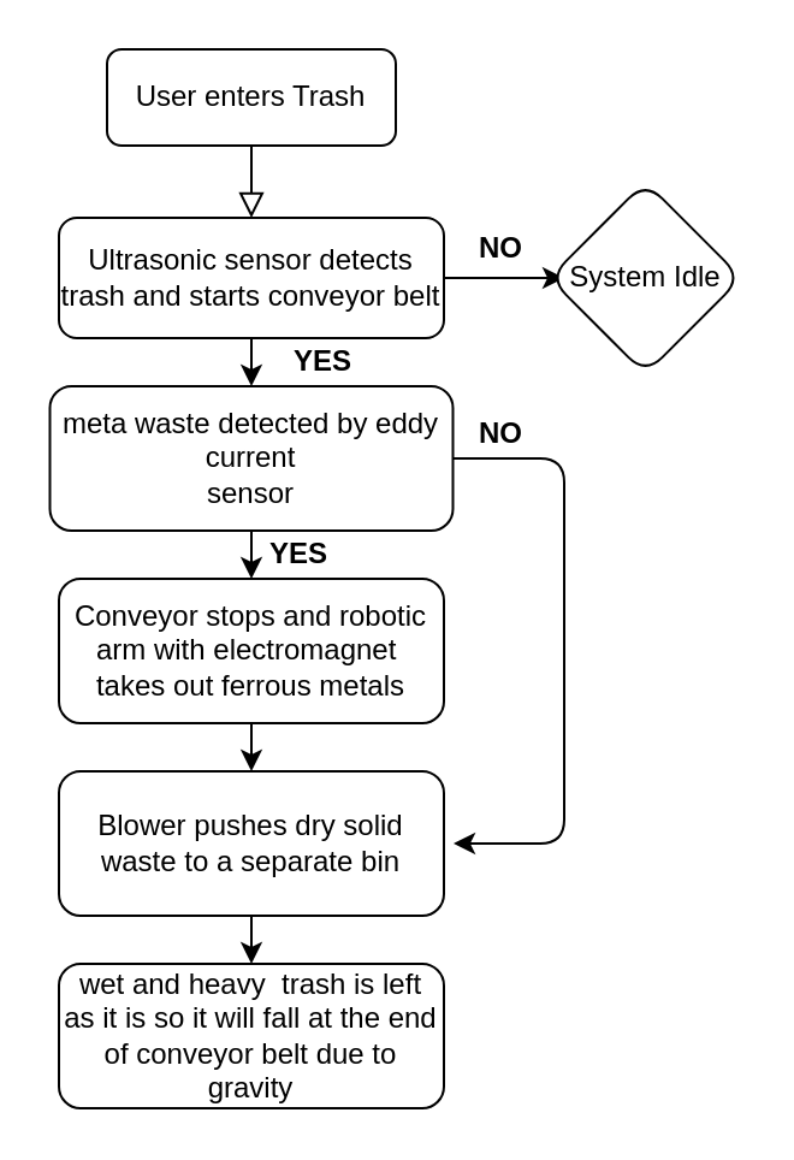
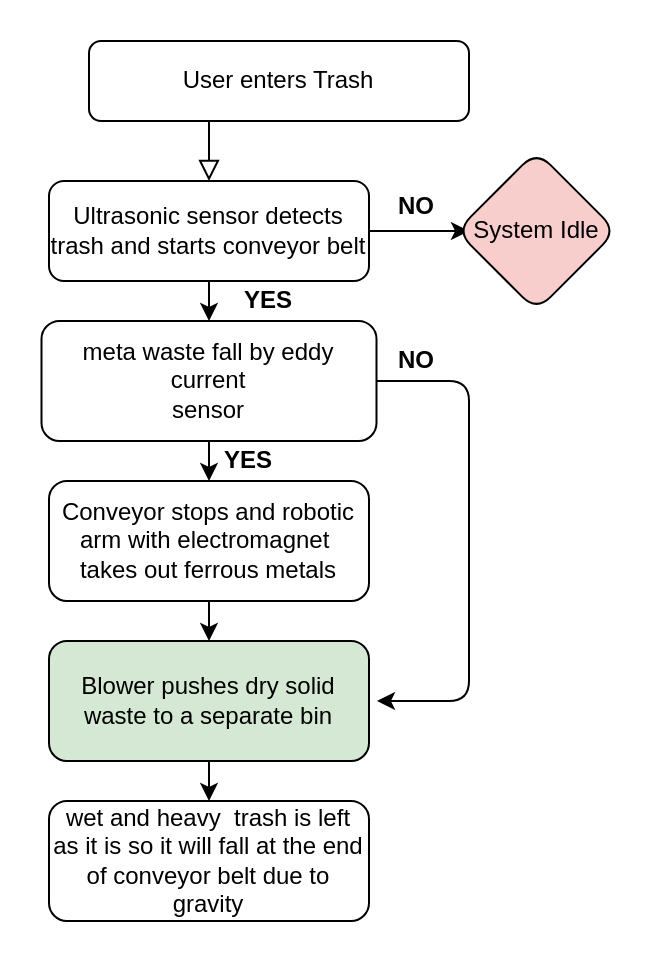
  <mxCell id="0" />
  <mxCell id="1" parent="0" />
  <mxCell id="2" value="" style="rounded=0;html=1;jettySize=auto;orthogonalLoop=1;fontSize=11;endArrow=block;endFill=0;endSize=8;strokeWidth=1;shadow=0;labelBackgroundColor=none;edgeStyle=orthogonalEdgeStyle;entryX=0.5;entryY=0;entryDx=0;entryDy=0;" parent="1" source="3" target="4" edge="1"><mxGeometry relative="1" as="geometry"><mxPoint x="104" y="80" as="targetPoint" /><Array as="points"><mxPoint x="104" y="70" /><mxPoint x="104" y="70" /></Array></mxGeometry></mxCell>
- <mxCell id="3" value="User enters Trash" style="rounded=1;whiteSpace=wrap;html=1;fontSize=12;glass=0;strokeWidth=1;shadow=0;" parent="1" vertex="1"><mxGeometry x="44" y="20" width="120" height="40" as="geometry" /></mxCell>
+ <mxCell id="3" value="User enters Trash" style="rounded=1;whiteSpace=wrap;html=1;fontSize=12;glass=0;strokeWidth=1;shadow=0;" parent="1" vertex="1"><mxGeometry x="44" y="20" width="190" height="40" as="geometry" /></mxCell>
  <mxCell id="4" value="Ultrasonic sensor detects trash and starts conveyor belt" style="rounded=1;whiteSpace=wrap;html=1;" vertex="1" parent="1"><mxGeometry x="24" y="90" width="160" height="50" as="geometry" /></mxCell>
  <mxCell id="5" value="" style="endArrow=classic;html=1;exitX=0.5;exitY=1;exitDx=0;exitDy=0;entryX=0.5;entryY=0;entryDx=0;entryDy=0;" edge="1" parent="1" source="4"><mxGeometry width="50" height="50" relative="1" as="geometry"><mxPoint x="144" y="200" as="sourcePoint" /><mxPoint x="104" y="160" as="targetPoint" /></mxGeometry></mxCell>
- <mxCell id="6" value="meta waste detected by eddy current&lt;br&gt;sensor" style="rectangle;whiteSpace=wrap;html=1;rounded=1;" vertex="1" parent="1"><mxGeometry x="20.25" y="160" width="167.5" height="60" as="geometry" /></mxCell>
+ <mxCell id="6" value="meta waste fall by eddy current&lt;br&gt;sensor" style="rectangle;whiteSpace=wrap;html=1;rounded=1;" vertex="1" parent="1"><mxGeometry x="20.25" y="160" width="167.5" height="60" as="geometry" /></mxCell>
  <mxCell id="7" value="Conveyor stops and robotic arm with electromagnet&amp;nbsp; takes out ferrous metals" style="rounded=1;whiteSpace=wrap;html=1;" vertex="1" parent="1"><mxGeometry x="24" y="240" width="160" height="60" as="geometry" /></mxCell>
  <mxCell id="8" value="" style="endArrow=classic;html=1;exitX=0.5;exitY=1;exitDx=0;exitDy=0;entryX=0.5;entryY=0;entryDx=0;entryDy=0;" edge="1" parent="1" source="6" target="7"><mxGeometry width="50" height="50" relative="1" as="geometry"><mxPoint x="144" y="180" as="sourcePoint" /><mxPoint x="194" y="130" as="targetPoint" /></mxGeometry></mxCell>
  <mxCell id="9" value="" style="endArrow=classic;html=1;exitX=1;exitY=0.5;exitDx=0;exitDy=0;" edge="1" parent="1" source="6"><mxGeometry width="50" height="50" relative="1" as="geometry"><mxPoint x="144" y="180" as="sourcePoint" /><mxPoint x="188" y="350" as="targetPoint" /><Array as="points"><mxPoint x="234" y="190" /><mxPoint x="234" y="350" /></Array></mxGeometry></mxCell>
- <mxCell id="10" value="Blower pushes dry solid waste to a separate bin" style="rounded=1;whiteSpace=wrap;html=1;" vertex="1" parent="1"><mxGeometry x="24" y="320" width="160" height="60" as="geometry" /></mxCell>
+ <mxCell id="10" value="Blower pushes dry solid waste to a separate bin" style="rounded=1;whiteSpace=wrap;html=1;fillColor=#d5e8d4;" vertex="1" parent="1"><mxGeometry x="24" y="320" width="160" height="60" as="geometry" /></mxCell>
  <mxCell id="11" value="wet and heavy&amp;nbsp; trash is left as it is so it will fall at the end of conveyor belt due to gravity" style="rounded=1;whiteSpace=wrap;html=1;" vertex="1" parent="1"><mxGeometry x="24" y="400" width="160" height="60" as="geometry" /></mxCell>
  <mxCell id="12" value="" style="endArrow=classic;html=1;exitX=0.5;exitY=1;exitDx=0;exitDy=0;entryX=0.5;entryY=0;entryDx=0;entryDy=0;" edge="1" parent="1" source="7" target="10"><mxGeometry width="50" height="50" relative="1" as="geometry"><mxPoint x="144" y="360" as="sourcePoint" /><mxPoint x="194" y="310" as="targetPoint" /></mxGeometry></mxCell>
  <mxCell id="13" value="" style="endArrow=classic;html=1;exitX=0.5;exitY=1;exitDx=0;exitDy=0;entryX=0.5;entryY=0;entryDx=0;entryDy=0;" edge="1" parent="1" source="10" target="11"><mxGeometry width="50" height="50" relative="1" as="geometry"><mxPoint x="114" y="310" as="sourcePoint" /><mxPoint x="114" y="330" as="targetPoint" /></mxGeometry></mxCell>
  <mxCell id="14" value="&lt;b&gt;NO&lt;/b&gt;" style="text;html=1;strokeColor=none;fillColor=none;align=center;verticalAlign=middle;whiteSpace=wrap;rounded=0;" vertex="1" parent="1"><mxGeometry x="187.75" y="170" width="40" height="20" as="geometry" /></mxCell>
  <mxCell id="15" value="&lt;b&gt;YES&lt;/b&gt;" style="text;html=1;strokeColor=none;fillColor=none;align=center;verticalAlign=middle;whiteSpace=wrap;rounded=0;" vertex="1" parent="1"><mxGeometry x="104" y="220" width="40" height="20" as="geometry" /></mxCell>
  <mxCell id="16" value="" style="endArrow=classic;html=1;exitX=1;exitY=0.5;exitDx=0;exitDy=0;" edge="1" parent="1" source="4"><mxGeometry width="50" height="50" relative="1" as="geometry"><mxPoint x="144" y="270" as="sourcePoint" /><mxPoint x="234" y="115" as="targetPoint" /></mxGeometry></mxCell>
- <mxCell id="17" value="System Idle" style="rhombus;whiteSpace=wrap;html=1;rounded=1;" vertex="1" parent="1"><mxGeometry x="227.75" y="75" width="80" height="80" as="geometry" /></mxCell>
+ <mxCell id="17" value="System Idle" style="rhombus;whiteSpace=wrap;html=1;rounded=1;fillColor=#f8cecc;" vertex="1" parent="1"><mxGeometry x="227.75" y="75" width="80" height="80" as="geometry" /></mxCell>
  <mxCell id="18" value="&lt;b&gt;YES&lt;/b&gt;" style="text;html=1;strokeColor=none;fillColor=none;align=center;verticalAlign=middle;whiteSpace=wrap;rounded=0;" vertex="1" parent="1"><mxGeometry x="114" y="140" width="40" height="20" as="geometry" /></mxCell>
  <mxCell id="19" value="&lt;b&gt;NO&lt;/b&gt;" style="text;html=1;strokeColor=none;fillColor=none;align=center;verticalAlign=middle;whiteSpace=wrap;rounded=0;" vertex="1" parent="1"><mxGeometry x="187.75" y="93" width="40" height="20" as="geometry" /></mxCell>
